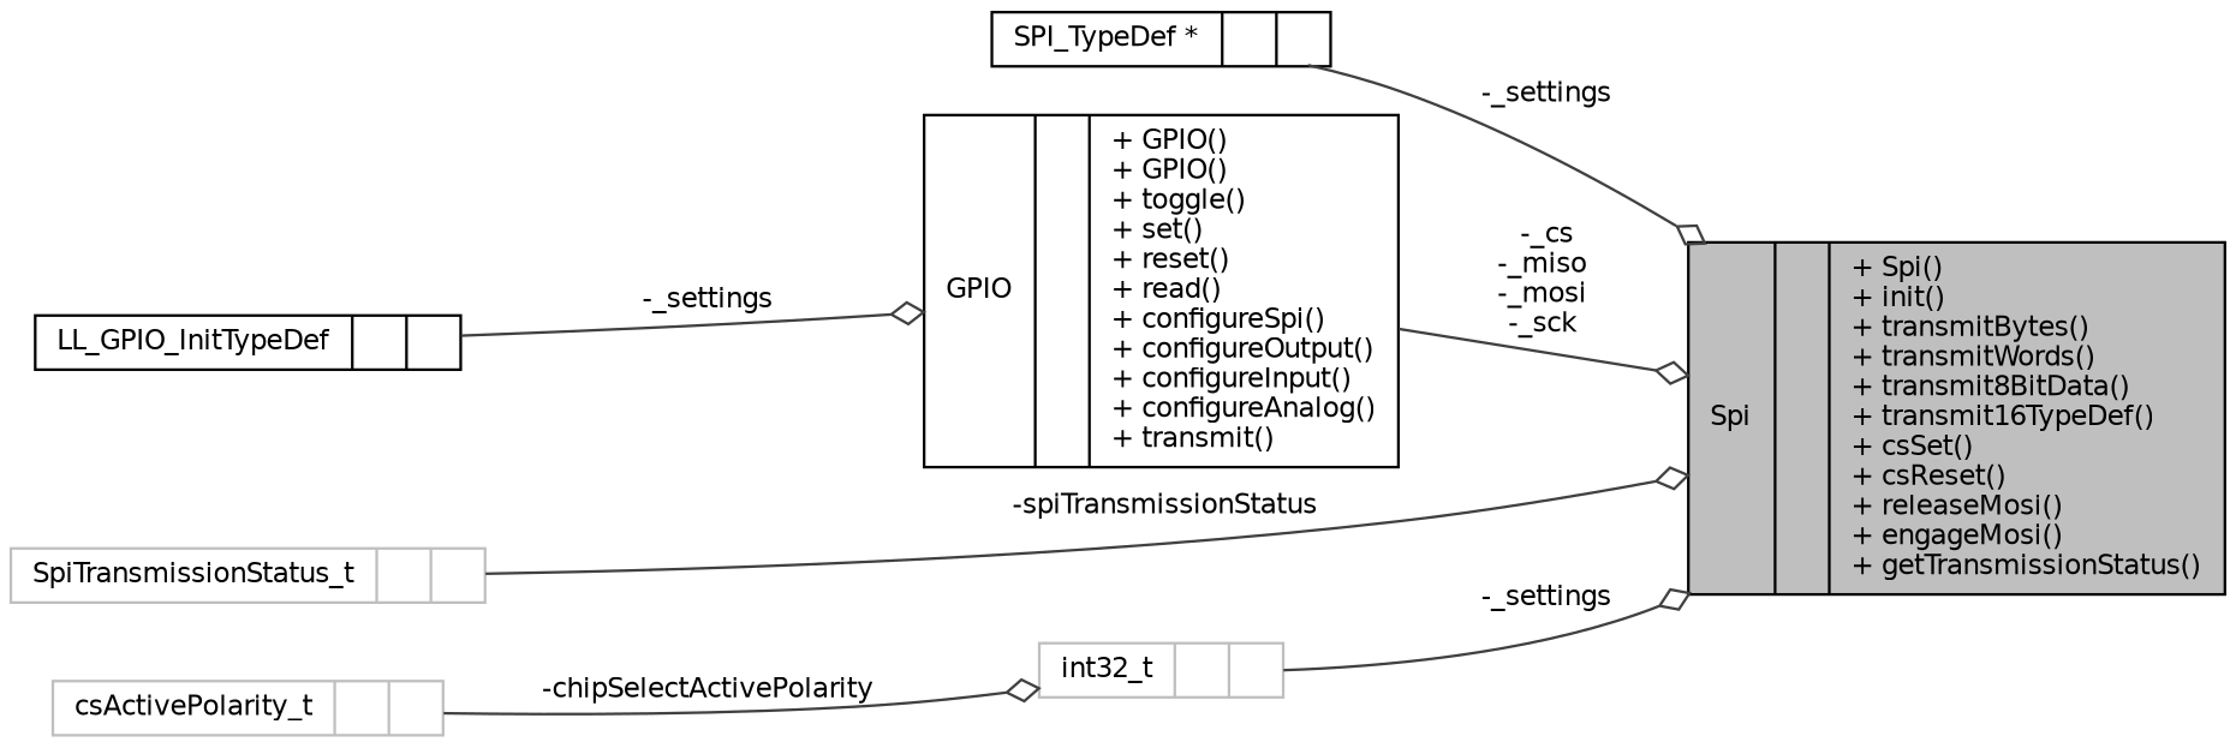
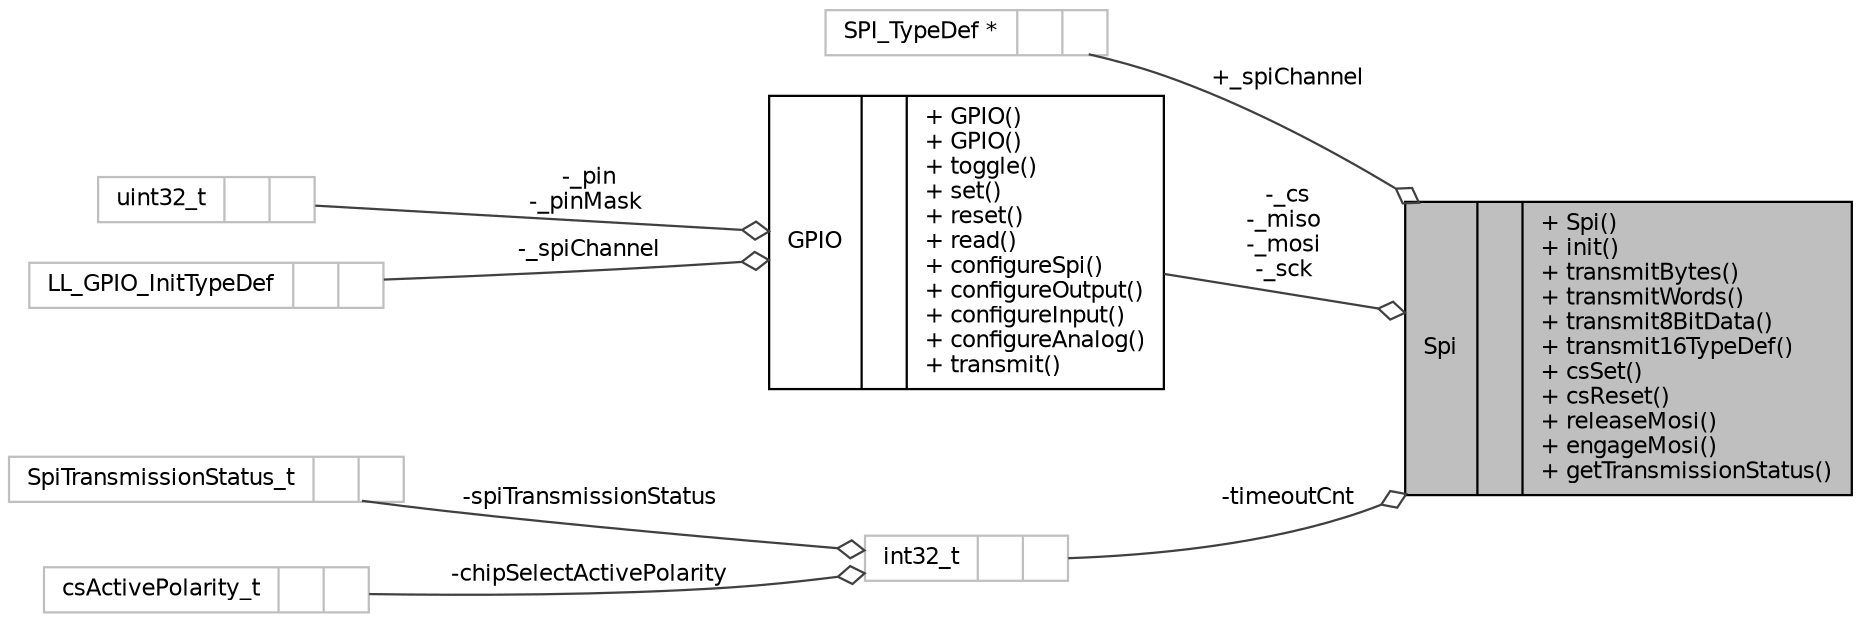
  digraph {
    rankdir=LR
    node [color=grey75 fillcolor=white fontname=Helvetica fontsize=10 shape=record style=filled]
    edge [arrowhead=odiamond color=grey25 fontname=Helvetica fontsize=10 labelfontname=Helvetica labelfontsize=10 style=solid]
    n1 [color=black fillcolor=grey75 fontcolor=black height=0.2 label="{Spi\n||+ Spi()\l+ init()\l+ transmitBytes()\l+ transmitWords()\l+ transmit8BitData()\l+ transmit16TypeDef()\l+ csSet()\l+ csReset()\l+ releaseMosi()\l+ engageMosi()\l+ getTransmissionStatus()\l}" width=0.4]
-   n2 [color=black height=0.2 label="{SPI_TypeDef *\n||}" width=0.4]
+   n2 [height=0.2 label="{SPI_TypeDef *\n||}" width=0.4]
    n3 [color=black height=0.2 label="{GPIO\n||+ GPIO()\l+ GPIO()\l+ toggle()\l+ set()\l+ reset()\l+ read()\l+ configureSpi()\l+ configureOutput()\l+ configureInput()\l+ configureAnalog()\l+ transmit()\l}" width=0.4]
-   n5 [color=black height=0.2 label="{LL_GPIO_InitTypeDef\n||}" width=0.4]
+   n4 [height=0.2 label="{uint32_t\n||}" width=0.4]
+   n5 [height=0.2 label="{LL_GPIO_InitTypeDef\n||}" width=0.4]
    n6 [height=0.2 label="{SpiTransmissionStatus_t\n||}" width=0.4]
    n7 [height=0.2 label="{csActivePolarity_t\n||}" width=0.4]
    n8 [height=0.2 label="{int32_t\n||}" width=0.4]
-   n2 -> n1 [label=" -_settings"]
+   n2 -> n1 [label=" +_spiChannel"]
    n3 -> n1 [label=" -_cs\n-_miso\n-_mosi\n-_sck"]
-   n5 -> n3 [label=" -_settings"]
-   n6 -> n1 [label=" -spiTransmissionStatus"]
+   n4 -> n3 [label=" -_pin\n-_pinMask"]
+   n5 -> n3 [label=" -_spiChannel"]
+   n6 -> n8 [label=" -spiTransmissionStatus"]
    n7 -> n8 [label=" -chipSelectActivePolarity"]
-   n8 -> n1 [label=" -_settings"]
+   n8 -> n1 [label=" -timeoutCnt"]
  }
